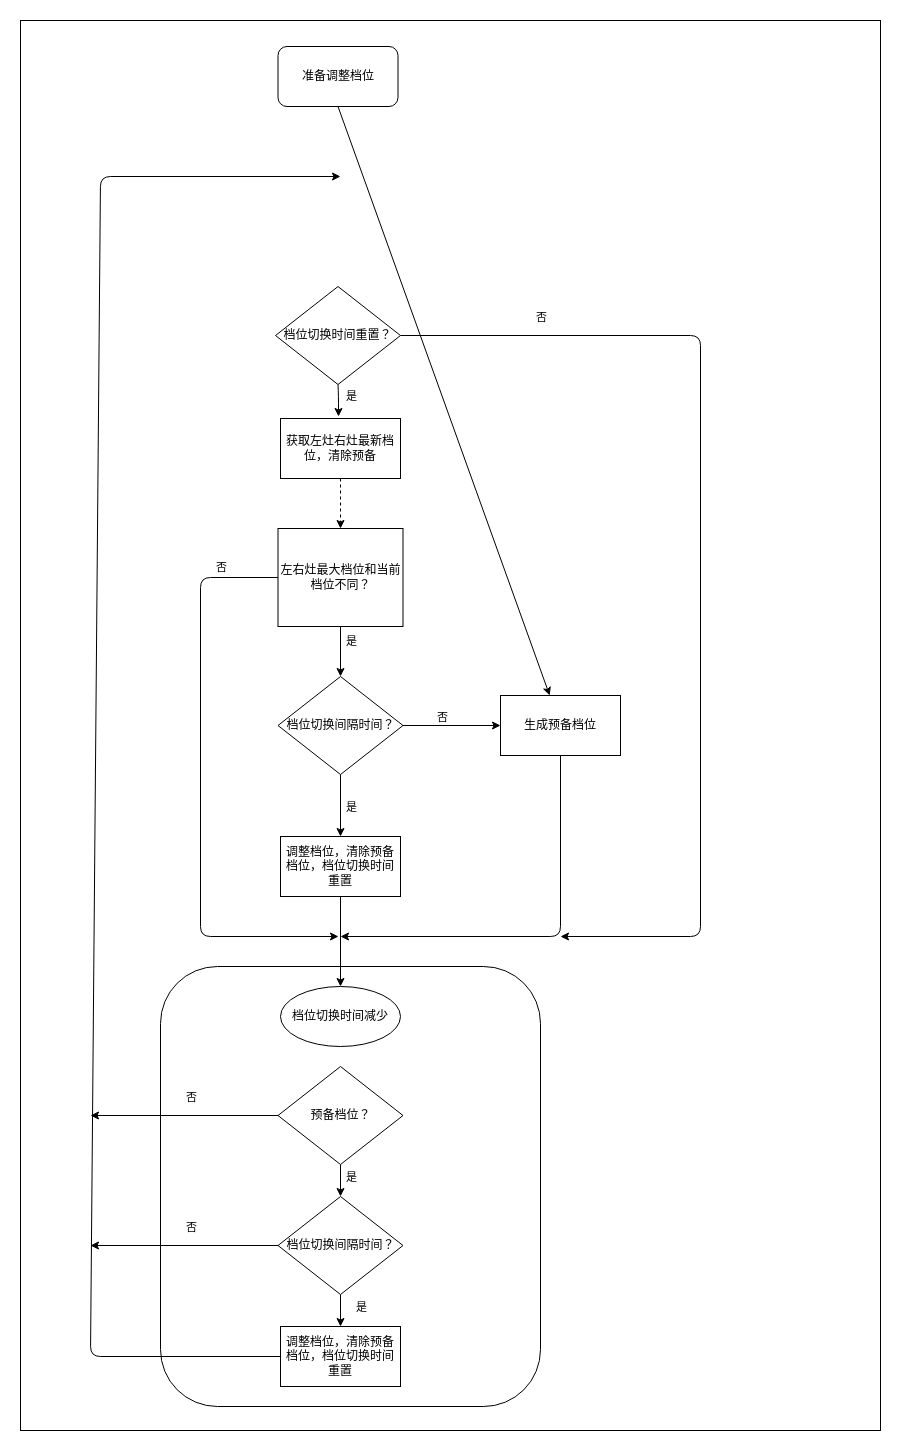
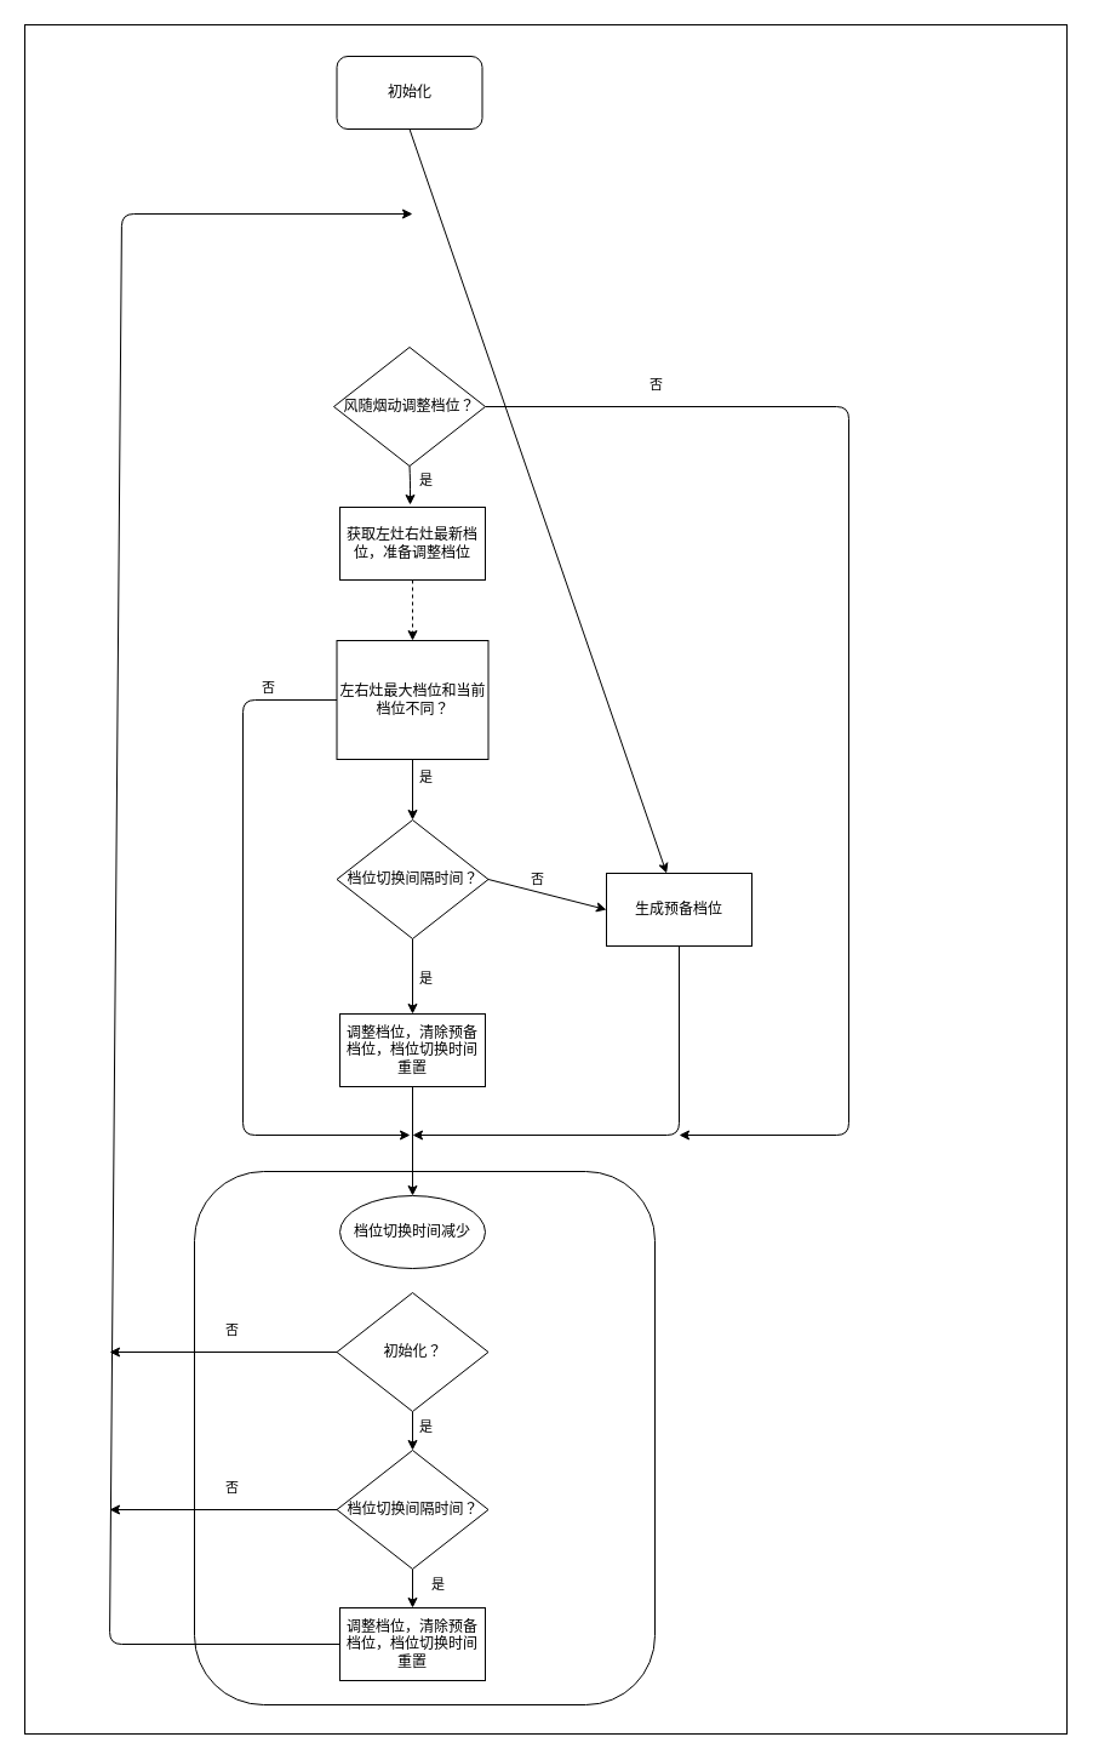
  <mxCell id="0" />
  <mxCell id="1" parent="0" />
  <mxCell id="2" value="" style="rounded=0;whiteSpace=wrap;html=1;fontColor=#000000;labelBackgroundColor=none;strokeColor=#000000;fillColor=#FFFFFF;" parent="1" vertex="1"><mxGeometry x="20" y="20" width="860" height="1410" as="geometry" /></mxCell>
  <mxCell id="3" value="" style="rounded=1;whiteSpace=wrap;html=1;fillColor=#FFFFFF;strokeColor=#000000;" vertex="1" parent="1"><mxGeometry x="160" y="966" width="380" height="440" as="geometry" /></mxCell>
  <mxCell id="4" style="edgeStyle=none;html=1;exitX=0.5;exitY=1;exitDx=0;exitDy=0;fontColor=#000000;labelBackgroundColor=none;" parent="1" source="6" edge="1"><mxGeometry relative="1" as="geometry"><mxPoint x="340" y="78" as="targetPoint" /></mxGeometry></mxCell>
  <mxCell id="5" style="edgeStyle=none;html=1;exitX=0.5;exitY=1;exitDx=0;exitDy=0;strokeColor=#000000;" parent="1" source="6" target="31" edge="1"><mxGeometry relative="1" as="geometry"><mxPoint x="337.5" y="176" as="targetPoint" /></mxGeometry></mxCell>
- <mxCell id="6" value="准备调整档位" style="rounded=1;whiteSpace=wrap;html=1;fontColor=#000000;labelBackgroundColor=none;strokeColor=#000000;fillColor=#FFFFFF;" parent="1" vertex="1"><mxGeometry x="277.5" y="46" width="120" height="60" as="geometry" /></mxCell>
+ <mxCell id="6" value="初始化" style="rounded=1;whiteSpace=wrap;html=1;fontColor=#000000;labelBackgroundColor=none;strokeColor=#000000;fillColor=#FFFFFF;" parent="1" vertex="1"><mxGeometry x="277.5" y="46" width="120" height="60" as="geometry" /></mxCell>
  <mxCell id="7" style="edgeStyle=none;html=1;exitX=0.5;exitY=1;exitDx=0;exitDy=0;strokeColor=#000000;" parent="1" source="13" target="22" edge="1"><mxGeometry relative="1" as="geometry" /></mxCell>
  <mxCell id="8" value="是" style="edgeLabel;html=1;align=center;verticalAlign=middle;resizable=0;points=[];" parent="7" vertex="1" connectable="0"><mxGeometry x="-0.44" y="1" relative="1" as="geometry"><mxPoint x="9" as="offset" /></mxGeometry></mxCell>
  <mxCell id="9" style="edgeStyle=none;html=1;exitX=0;exitY=0.5;exitDx=0;exitDy=0;strokeColor=#000000;" parent="1" source="13" edge="1"><mxGeometry relative="1" as="geometry"><Array as="points"><mxPoint x="200" y="577" /><mxPoint x="200" y="936" /></Array><mxPoint x="338" y="936" as="targetPoint" /></mxGeometry></mxCell>
  <mxCell id="10" value="否" style="edgeLabel;html=1;align=center;verticalAlign=middle;resizable=0;points=[];" parent="9" vertex="1" connectable="0"><mxGeometry x="-0.492" y="-2" relative="1" as="geometry"><mxPoint x="22" y="-79" as="offset" /></mxGeometry></mxCell>
  <mxCell id="11" value="否" style="edgeLabel;html=1;align=center;verticalAlign=middle;resizable=0;points=[];" vertex="1" connectable="0" parent="9"><mxGeometry x="-0.492" y="-2" relative="1" as="geometry"><mxPoint x="-8" y="451" as="offset" /></mxGeometry></mxCell>
  <mxCell id="12" value="否" style="edgeLabel;html=1;align=center;verticalAlign=middle;resizable=0;points=[];" vertex="1" connectable="0" parent="9"><mxGeometry x="-0.492" y="-2" relative="1" as="geometry"><mxPoint x="-8" y="581" as="offset" /></mxGeometry></mxCell>
  <mxCell id="13" value="左右灶最大档位和当前档位不同？" style="whiteSpace=wrap;html=1;fontColor=#000000;labelBackgroundColor=none;strokeColor=#000000;fillColor=#FFFFFF;rounded=0;" parent="1" vertex="1"><mxGeometry x="277.5" y="528" width="125" height="98" as="geometry" /></mxCell>
  <mxCell id="14" style="edgeStyle=none;html=1;exitX=0.5;exitY=1;exitDx=0;exitDy=0;entryX=0.5;entryY=0;entryDx=0;entryDy=0;strokeColor=#000000;dashed=1;" parent="1" source="15" target="13" edge="1"><mxGeometry relative="1" as="geometry" /></mxCell>
- <mxCell id="15" value="获取左灶右灶最新档位，清除预备" style="rounded=0;whiteSpace=wrap;html=1;fontColor=#000000;labelBackgroundColor=none;strokeColor=#000000;fillColor=#FFFFFF;" parent="1" vertex="1"><mxGeometry x="280" y="418" width="120" height="60" as="geometry" /></mxCell>
+ <mxCell id="15" value="获取左灶右灶最新档位，准备调整档位" style="rounded=0;whiteSpace=wrap;html=1;fontColor=#000000;labelBackgroundColor=none;strokeColor=#000000;fillColor=#FFFFFF;" parent="1" vertex="1"><mxGeometry x="280" y="418" width="120" height="60" as="geometry" /></mxCell>
  <mxCell id="16" style="edgeStyle=none;html=1;exitX=0.5;exitY=1;exitDx=0;exitDy=0;entryX=0.5;entryY=0;entryDx=0;entryDy=0;strokeColor=#000000;" parent="1" source="22" target="24" edge="1"><mxGeometry relative="1" as="geometry" /></mxCell>
  <mxCell id="17" value="是" style="edgeLabel;html=1;align=center;verticalAlign=middle;resizable=0;points=[];" parent="16" vertex="1" connectable="0"><mxGeometry x="-0.484" y="-1" relative="1" as="geometry"><mxPoint x="11" y="16" as="offset" /></mxGeometry></mxCell>
  <mxCell id="18" value="是" style="edgeLabel;html=1;align=center;verticalAlign=middle;resizable=0;points=[];" vertex="1" connectable="0" parent="16"><mxGeometry x="-0.484" y="-1" relative="1" as="geometry"><mxPoint x="11" y="386" as="offset" /></mxGeometry></mxCell>
  <mxCell id="19" value="是" style="edgeLabel;html=1;align=center;verticalAlign=middle;resizable=0;points=[];" vertex="1" connectable="0" parent="16"><mxGeometry x="-0.484" y="-1" relative="1" as="geometry"><mxPoint x="21" y="516" as="offset" /></mxGeometry></mxCell>
  <mxCell id="20" style="edgeStyle=none;html=1;exitX=1;exitY=0.5;exitDx=0;exitDy=0;entryX=0;entryY=0.5;entryDx=0;entryDy=0;strokeColor=#000000;" parent="1" source="22" target="31" edge="1"><mxGeometry relative="1" as="geometry" /></mxCell>
  <mxCell id="21" value="否" style="edgeLabel;html=1;align=center;verticalAlign=middle;resizable=0;points=[];" parent="20" vertex="1" connectable="0"><mxGeometry x="-0.374" y="3" relative="1" as="geometry"><mxPoint x="8" y="-6" as="offset" /></mxGeometry></mxCell>
  <mxCell id="22" value="档位切换间隔时间？" style="rhombus;whiteSpace=wrap;html=1;fontColor=#000000;labelBackgroundColor=none;strokeColor=#000000;fillColor=#FFFFFF;" parent="1" vertex="1"><mxGeometry x="277.5" y="676" width="125" height="98" as="geometry" /></mxCell>
  <mxCell id="23" style="edgeStyle=none;html=1;exitX=0.5;exitY=1;exitDx=0;exitDy=0;entryX=0.5;entryY=0;entryDx=0;entryDy=0;strokeColor=#000000;" edge="1" parent="1" source="24" target="35"><mxGeometry relative="1" as="geometry" /></mxCell>
  <mxCell id="24" value="调整档位，清除预备&lt;br&gt;档位，档位切换时间重置" style="rounded=0;whiteSpace=wrap;html=1;fontColor=#000000;labelBackgroundColor=none;strokeColor=#000000;fillColor=#FFFFFF;" parent="1" vertex="1"><mxGeometry x="280" y="836" width="120" height="60" as="geometry" /></mxCell>
  <mxCell id="25" value="" style="edgeStyle=none;html=1;strokeColor=#000000;" parent="1" source="29" edge="1"><mxGeometry relative="1" as="geometry"><mxPoint x="560" y="936" as="targetPoint" /><Array as="points"><mxPoint x="700" y="335" /><mxPoint x="700" y="936" /></Array></mxGeometry></mxCell>
  <mxCell id="26" value="否" style="edgeLabel;html=1;align=center;verticalAlign=middle;resizable=0;points=[];" parent="25" vertex="1" connectable="0"><mxGeometry x="-0.24" y="2" relative="1" as="geometry"><mxPoint x="-162" y="-115" as="offset" /></mxGeometry></mxCell>
  <mxCell id="27" style="edgeStyle=none;html=1;exitX=0.5;exitY=1;exitDx=0;exitDy=0;strokeColor=#000000;" parent="1" source="29" edge="1"><mxGeometry relative="1" as="geometry"><mxPoint x="338" y="416" as="targetPoint" /><Array as="points"><mxPoint x="338" y="396" /></Array></mxGeometry></mxCell>
  <mxCell id="28" value="是" style="edgeLabel;html=1;align=center;verticalAlign=middle;resizable=0;points=[];" parent="27" vertex="1" connectable="0"><mxGeometry x="0.112" y="1" relative="1" as="geometry"><mxPoint x="11" y="-6" as="offset" /></mxGeometry></mxCell>
- <mxCell id="29" value="档位切换时间重置？" style="rhombus;whiteSpace=wrap;html=1;fontColor=#000000;labelBackgroundColor=none;strokeColor=#000000;fillColor=#FFFFFF;" parent="1" vertex="1"><mxGeometry x="275" y="286" width="125" height="98" as="geometry" /></mxCell>
+ <mxCell id="29" value="风随烟动调整档位？" style="rhombus;whiteSpace=wrap;html=1;fontColor=#000000;labelBackgroundColor=none;strokeColor=#000000;fillColor=#FFFFFF;" parent="1" vertex="1"><mxGeometry x="275" y="286" width="125" height="98" as="geometry" /></mxCell>
  <mxCell id="30" style="edgeStyle=none;html=1;exitX=0.5;exitY=1;exitDx=0;exitDy=0;strokeColor=#000000;" edge="1" parent="1" source="31"><mxGeometry relative="1" as="geometry"><mxPoint x="340" y="936" as="targetPoint" /><Array as="points"><mxPoint x="560" y="936" /></Array></mxGeometry></mxCell>
- <mxCell id="31" value="生成预备档位" style="rounded=0;whiteSpace=wrap;html=1;fontColor=#000000;labelBackgroundColor=none;strokeColor=#000000;fillColor=#FFFFFF;" parent="1" vertex="1"><mxGeometry x="500" y="695" width="120" height="60" as="geometry" /></mxCell>
+ <mxCell id="31" value="生成预备档位" style="rounded=0;whiteSpace=wrap;html=1;fontColor=#000000;labelBackgroundColor=none;strokeColor=#000000;fillColor=#FFFFFF;" parent="1" vertex="1"><mxGeometry x="500" y="720" width="120" height="60" as="geometry" /></mxCell>
  <mxCell id="32" style="edgeStyle=none;html=1;exitX=0.5;exitY=1;exitDx=0;exitDy=0;entryX=0.5;entryY=0;entryDx=0;entryDy=0;strokeColor=#000000;" edge="1" parent="1" source="34" target="38"><mxGeometry relative="1" as="geometry" /></mxCell>
  <mxCell id="33" style="edgeStyle=none;html=1;exitX=0;exitY=0.5;exitDx=0;exitDy=0;strokeColor=#000000;" edge="1" parent="1" source="34"><mxGeometry relative="1" as="geometry"><mxPoint x="90" y="1115" as="targetPoint" /></mxGeometry></mxCell>
- <mxCell id="34" value="预备档位？" style="rhombus;whiteSpace=wrap;html=1;fontColor=#000000;labelBackgroundColor=none;strokeColor=#000000;fillColor=#FFFFFF;" vertex="1" parent="1"><mxGeometry x="277.5" y="1066" width="125" height="98" as="geometry" /></mxCell>
+ <mxCell id="34" value="初始化？" style="rhombus;whiteSpace=wrap;html=1;fontColor=#000000;labelBackgroundColor=none;strokeColor=#000000;fillColor=#FFFFFF;" vertex="1" parent="1"><mxGeometry x="277.5" y="1066" width="125" height="98" as="geometry" /></mxCell>
  <mxCell id="35" value="档位切换时间减少" style="ellipse;whiteSpace=wrap;html=1;fontColor=#000000;labelBackgroundColor=none;strokeColor=#000000;fillColor=#FFFFFF;" vertex="1" parent="1"><mxGeometry x="280" y="986" width="120" height="60" as="geometry" /></mxCell>
  <mxCell id="36" style="edgeStyle=none;html=1;exitX=0.5;exitY=1;exitDx=0;exitDy=0;entryX=0.5;entryY=0;entryDx=0;entryDy=0;strokeColor=#000000;" edge="1" parent="1" source="38" target="40"><mxGeometry relative="1" as="geometry" /></mxCell>
  <mxCell id="37" style="edgeStyle=none;html=1;exitX=0;exitY=0.5;exitDx=0;exitDy=0;strokeColor=#000000;" edge="1" parent="1" source="38"><mxGeometry relative="1" as="geometry"><mxPoint x="90" y="1245" as="targetPoint" /></mxGeometry></mxCell>
  <mxCell id="38" value="档位切换间隔时间？" style="rhombus;whiteSpace=wrap;html=1;fontColor=#000000;labelBackgroundColor=none;strokeColor=#000000;fillColor=#FFFFFF;" vertex="1" parent="1"><mxGeometry x="277.5" y="1196" width="125" height="98" as="geometry" /></mxCell>
  <mxCell id="39" style="edgeStyle=none;html=1;exitX=0;exitY=0.5;exitDx=0;exitDy=0;strokeColor=#000000;" edge="1" parent="1" source="40"><mxGeometry relative="1" as="geometry"><mxPoint x="340" y="176" as="targetPoint" /><Array as="points"><mxPoint x="90" y="1356" /><mxPoint x="100" y="176" /></Array></mxGeometry></mxCell>
  <mxCell id="40" value="调整档位，清除预备&lt;br&gt;档位，档位切换时间重置" style="rounded=0;whiteSpace=wrap;html=1;fontColor=#000000;labelBackgroundColor=none;strokeColor=#000000;fillColor=#FFFFFF;" vertex="1" parent="1"><mxGeometry x="280" y="1326" width="120" height="60" as="geometry" /></mxCell>
